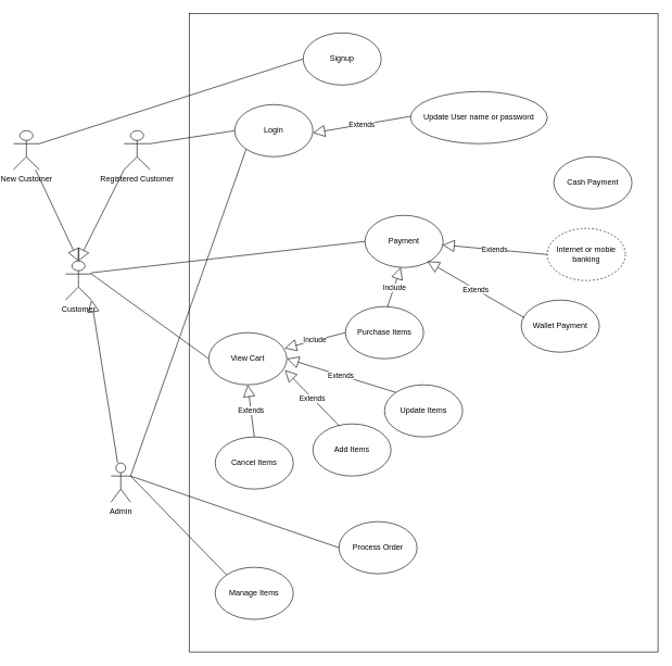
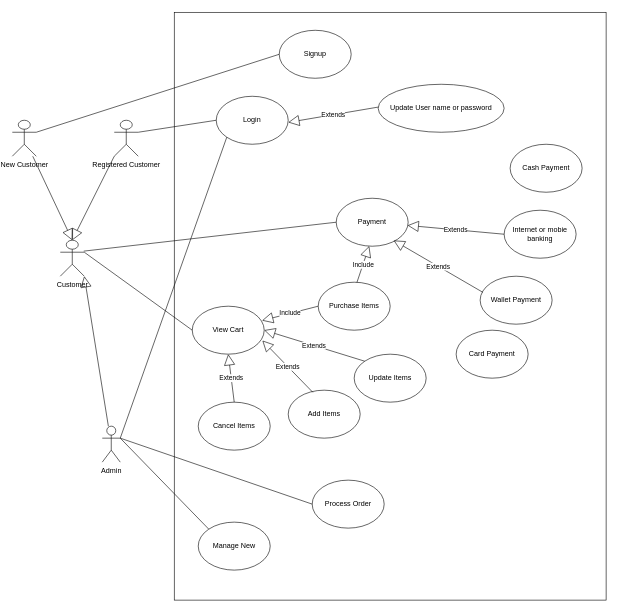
  <mxCell id="0" />
  <mxCell id="1" parent="0" />
  <mxCell id="2" value="" style="rounded=0;whiteSpace=wrap;html=1;" vertex="1" parent="1"><mxGeometry x="290" y="20" width="720" height="980" as="geometry" /></mxCell>
  <mxCell id="3" value="Customer" style="shape=umlActor;verticalLabelPosition=bottom;verticalAlign=top;html=1;" vertex="1" parent="1"><mxGeometry x="100" y="400" width="40" height="60" as="geometry" /></mxCell>
  <mxCell id="4" value="Login" style="ellipse;whiteSpace=wrap;html=1;" vertex="1" parent="1"><mxGeometry x="360" y="160" width="120" height="80" as="geometry" /></mxCell>
  <mxCell id="5" value="Signup" style="ellipse;whiteSpace=wrap;html=1;" vertex="1" parent="1"><mxGeometry x="465" y="50" width="120" height="80" as="geometry" /></mxCell>
  <mxCell id="6" value="View Cart" style="ellipse;whiteSpace=wrap;html=1;" vertex="1" parent="1"><mxGeometry x="320" y="510" width="120" height="80" as="geometry" /></mxCell>
  <mxCell id="7" value="Payment" style="ellipse;whiteSpace=wrap;html=1;" vertex="1" parent="1"><mxGeometry x="560" y="330" width="120" height="80" as="geometry" /></mxCell>
  <mxCell id="8" value="Cash Payment" style="ellipse;whiteSpace=wrap;html=1;" vertex="1" parent="1"><mxGeometry x="850" y="240" width="120" height="80" as="geometry" /></mxCell>
- <mxCell id="9" value="Manage Items" style="ellipse;whiteSpace=wrap;html=1;" vertex="1" parent="1"><mxGeometry x="330" y="870" width="120" height="80" as="geometry" /></mxCell>
+ <mxCell id="9" value="Manage New" style="ellipse;whiteSpace=wrap;html=1;" vertex="1" parent="1"><mxGeometry x="330" y="870" width="120" height="80" as="geometry" /></mxCell>
  <mxCell id="10" value="Process Order" style="ellipse;whiteSpace=wrap;html=1;" vertex="1" parent="1"><mxGeometry x="520" y="800" width="120" height="80" as="geometry" /></mxCell>
+ <mxCell id="11" value="Card Payment" style="ellipse;whiteSpace=wrap;html=1;" vertex="1" parent="1"><mxGeometry x="760" y="550" width="120" height="80" as="geometry" /></mxCell>
  <mxCell id="12" value="Wallet Payment" style="ellipse;whiteSpace=wrap;html=1;" vertex="1" parent="1"><mxGeometry x="800" y="460" width="120" height="80" as="geometry" /></mxCell>
- <mxCell id="13" value="Internet or mobie banking" style="ellipse;whiteSpace=wrap;html=1;dashed=1;" vertex="1" parent="1"><mxGeometry x="840" y="350" width="120" height="80" as="geometry" /></mxCell>
+ <mxCell id="13" value="Internet or mobie banking" style="ellipse;whiteSpace=wrap;html=1;" vertex="1" parent="1"><mxGeometry x="840" y="350" width="120" height="80" as="geometry" /></mxCell>
  <mxCell id="14" value="Cancel Items" style="ellipse;whiteSpace=wrap;html=1;" vertex="1" parent="1"><mxGeometry x="330" y="670" width="120" height="80" as="geometry" /></mxCell>
  <mxCell id="15" value="Update Items" style="ellipse;whiteSpace=wrap;html=1;" vertex="1" parent="1"><mxGeometry x="590" y="590" width="120" height="80" as="geometry" /></mxCell>
  <mxCell id="16" value="Add Items" style="ellipse;whiteSpace=wrap;html=1;" vertex="1" parent="1"><mxGeometry x="480" y="650" width="120" height="80" as="geometry" /></mxCell>
  <mxCell id="17" value="Update User name or password" style="ellipse;whiteSpace=wrap;html=1;" vertex="1" parent="1"><mxGeometry x="630" y="140" width="210" height="80" as="geometry" /></mxCell>
  <mxCell id="18" value="" style="endArrow=none;html=1;rounded=0;exitX=1;exitY=0.333;exitDx=0;exitDy=0;exitPerimeter=0;entryX=0;entryY=0.5;entryDx=0;entryDy=0;" edge="1" parent="1" source="28" target="5"><mxGeometry width="50" height="50" relative="1" as="geometry"><mxPoint x="230" y="290" as="sourcePoint" /><mxPoint x="280" y="240" as="targetPoint" /></mxGeometry></mxCell>
  <mxCell id="19" value="" style="endArrow=none;html=1;rounded=0;exitX=1;exitY=0.333;exitDx=0;exitDy=0;exitPerimeter=0;entryX=0;entryY=0.5;entryDx=0;entryDy=0;" edge="1" parent="1" source="29" target="4"><mxGeometry width="50" height="50" relative="1" as="geometry"><mxPoint x="230" y="140" as="sourcePoint" /><mxPoint x="360" y="140" as="targetPoint" /></mxGeometry></mxCell>
  <mxCell id="20" value="" style="endArrow=none;html=1;rounded=0;exitX=1;exitY=0.333;exitDx=0;exitDy=0;exitPerimeter=0;entryX=0;entryY=0.5;entryDx=0;entryDy=0;" edge="1" parent="1" source="3" target="6"><mxGeometry width="50" height="50" relative="1" as="geometry"><mxPoint x="217" y="219" as="sourcePoint" /><mxPoint x="360" y="333" as="targetPoint" /></mxGeometry></mxCell>
  <mxCell id="21" value="" style="endArrow=none;html=1;rounded=0;entryX=0;entryY=0.5;entryDx=0;entryDy=0;exitX=0.977;exitY=0.303;exitDx=0;exitDy=0;exitPerimeter=0;" edge="1" parent="1" source="3" target="7"><mxGeometry width="50" height="50" relative="1" as="geometry"><mxPoint x="210" y="280" as="sourcePoint" /><mxPoint x="360" y="430" as="targetPoint" /></mxGeometry></mxCell>
  <mxCell id="22" value="Extends" style="endArrow=block;endSize=16;endFill=0;html=1;rounded=0;exitX=0;exitY=0.5;exitDx=0;exitDy=0;entryX=0.992;entryY=0.566;entryDx=0;entryDy=0;entryPerimeter=0;" edge="1" parent="1" source="13" target="7"><mxGeometry width="160" relative="1" as="geometry"><mxPoint x="608" y="278" as="sourcePoint" /><mxPoint x="580" y="340" as="targetPoint" /></mxGeometry></mxCell>
  <mxCell id="23" value="Extends" style="endArrow=block;endSize=16;endFill=0;html=1;rounded=0;exitX=0.038;exitY=0.336;exitDx=0;exitDy=0;entryX=0.799;entryY=0.881;entryDx=0;entryDy=0;exitPerimeter=0;entryPerimeter=0;" edge="1" parent="1" source="12" target="7"><mxGeometry width="160" relative="1" as="geometry"><mxPoint x="730" y="300" as="sourcePoint" /><mxPoint x="622" y="352" as="targetPoint" /></mxGeometry></mxCell>
  <mxCell id="24" value="Include" style="endArrow=block;endSize=16;endFill=0;html=1;rounded=0;exitX=0.536;exitY=0.014;exitDx=0;exitDy=0;entryX=0.459;entryY=0.996;entryDx=0;entryDy=0;exitPerimeter=0;entryPerimeter=0;" edge="1" parent="1" source="38" target="7"><mxGeometry width="160" relative="1" as="geometry"><mxPoint x="527.68" y="397.76" as="sourcePoint" /><mxPoint x="520" y="462.24" as="targetPoint" /></mxGeometry></mxCell>
  <mxCell id="25" value="Extends" style="endArrow=block;endSize=16;endFill=0;html=1;rounded=0;exitX=0;exitY=0;exitDx=0;exitDy=0;entryX=1;entryY=0.5;entryDx=0;entryDy=0;" edge="1" parent="1" source="15" target="6"><mxGeometry width="160" relative="1" as="geometry"><mxPoint x="748" y="452" as="sourcePoint" /><mxPoint x="580" y="430" as="targetPoint" /></mxGeometry></mxCell>
  <mxCell id="26" value="Extends" style="endArrow=block;endSize=16;endFill=0;html=1;rounded=0;exitX=0.342;exitY=0.045;exitDx=0;exitDy=0;entryX=0.975;entryY=0.716;entryDx=0;entryDy=0;exitPerimeter=0;entryPerimeter=0;" edge="1" parent="1" source="16" target="6"><mxGeometry width="160" relative="1" as="geometry"><mxPoint x="590" y="510" as="sourcePoint" /><mxPoint x="470" y="510" as="targetPoint" /></mxGeometry></mxCell>
  <mxCell id="27" value="Extends" style="endArrow=block;endSize=16;endFill=0;html=1;rounded=0;exitX=0.5;exitY=0;exitDx=0;exitDy=0;entryX=0.5;entryY=1;entryDx=0;entryDy=0;" edge="1" parent="1" source="14" target="6"><mxGeometry width="160" relative="1" as="geometry"><mxPoint x="594" y="600" as="sourcePoint" /><mxPoint x="470" y="510" as="targetPoint" /></mxGeometry></mxCell>
  <mxCell id="28" value="New Customer" style="shape=umlActor;verticalLabelPosition=bottom;verticalAlign=top;html=1;" vertex="1" parent="1"><mxGeometry x="20" y="200" width="40" height="60" as="geometry" /></mxCell>
  <mxCell id="29" value="Registered Customer" style="shape=umlActor;verticalLabelPosition=bottom;verticalAlign=top;html=1;" vertex="1" parent="1"><mxGeometry x="190" y="200" width="40" height="60" as="geometry" /></mxCell>
  <mxCell id="30" value="" style="endArrow=block;endSize=16;endFill=0;html=1;rounded=0;entryX=0.5;entryY=0;entryDx=0;entryDy=0;entryPerimeter=0;" edge="1" parent="1" source="28" target="3"><mxGeometry width="160" relative="1" as="geometry"><mxPoint x="500" y="290" as="sourcePoint" /><mxPoint x="660" y="290" as="targetPoint" /></mxGeometry></mxCell>
  <mxCell id="31" value="" style="endArrow=block;endSize=16;endFill=0;html=1;rounded=0;exitX=0;exitY=1;exitDx=0;exitDy=0;exitPerimeter=0;entryX=0.5;entryY=0;entryDx=0;entryDy=0;entryPerimeter=0;" edge="1" parent="1" source="29" target="3"><mxGeometry width="160" relative="1" as="geometry"><mxPoint x="67" y="270" as="sourcePoint" /><mxPoint x="130" y="390" as="targetPoint" /></mxGeometry></mxCell>
  <mxCell id="32" value="Admin" style="shape=umlActor;verticalLabelPosition=bottom;verticalAlign=top;html=1;outlineConnect=0;" vertex="1" parent="1"><mxGeometry x="170" y="710" width="30" height="60" as="geometry" /></mxCell>
  <mxCell id="33" value="" style="endArrow=none;html=1;rounded=0;exitX=1;exitY=0.333;exitDx=0;exitDy=0;exitPerimeter=0;entryX=0;entryY=1;entryDx=0;entryDy=0;" edge="1" parent="1" source="32" target="4"><mxGeometry width="50" height="50" relative="1" as="geometry"><mxPoint x="240" y="230" as="sourcePoint" /><mxPoint x="390" y="210" as="targetPoint" /></mxGeometry></mxCell>
  <mxCell id="34" value="" style="endArrow=none;html=1;rounded=0;exitX=1;exitY=0.333;exitDx=0;exitDy=0;exitPerimeter=0;entryX=0;entryY=0.5;entryDx=0;entryDy=0;" edge="1" parent="1" source="32" target="10"><mxGeometry width="50" height="50" relative="1" as="geometry"><mxPoint y="650" as="sourcePoint" x="160" /><mxPoint x="408" y="238" as="targetPoint" /></mxGeometry></mxCell>
  <mxCell id="35" value="" style="endArrow=none;html=1;rounded=0;exitX=1;exitY=0.333;exitDx=0;exitDy=0;exitPerimeter=0;entryX=0;entryY=0;entryDx=0;entryDy=0;" edge="1" parent="1" source="32" target="9"><mxGeometry width="50" height="50" relative="1" as="geometry"><mxPoint y="650" as="sourcePoint" x="160" /><mxPoint x="640" y="750" as="targetPoint" /></mxGeometry></mxCell>
  <mxCell id="36" value="" style="endArrow=block;endSize=16;endFill=0;html=1;rounded=0;entryX=1;entryY=1;entryDx=0;entryDy=0;entryPerimeter=0;" edge="1" parent="1" source="32" target="3"><mxGeometry width="160" relative="1" as="geometry"><mxPoint x="200" y="270" as="sourcePoint" /><mxPoint x="130" y="410" as="targetPoint" /></mxGeometry></mxCell>
  <mxCell id="37" value="Extends" style="endArrow=block;endSize=16;endFill=0;html=1;rounded=0;exitX=0.001;exitY=0.475;exitDx=0;exitDy=0;entryX=1.001;entryY=0.544;entryDx=0;entryDy=0;exitPerimeter=0;entryPerimeter=0;" edge="1" parent="1" source="17" target="4"><mxGeometry width="160" relative="1" as="geometry"><mxPoint x="510" y="210" as="sourcePoint" /><mxPoint x="670" y="220" as="targetPoint" /></mxGeometry></mxCell>
  <mxCell id="38" value="Purchase Items" style="ellipse;whiteSpace=wrap;html=1;" vertex="1" parent="1"><mxGeometry x="530" y="470" width="120" height="80" as="geometry" /></mxCell>
  <mxCell id="39" value="Include" style="endArrow=block;endSize=16;endFill=0;html=1;rounded=0;exitX=0;exitY=0.5;exitDx=0;exitDy=0;entryX=0.971;entryY=0.299;entryDx=0;entryDy=0;entryPerimeter=0;" edge="1" parent="1" source="38" target="6"><mxGeometry width="160" relative="1" as="geometry"><mxPoint x="462" y="472" as="sourcePoint" /><mxPoint x="588" y="398" as="targetPoint" /></mxGeometry></mxCell>
